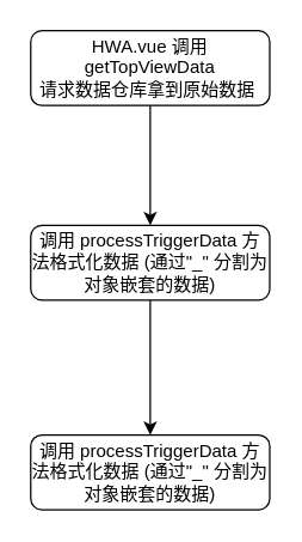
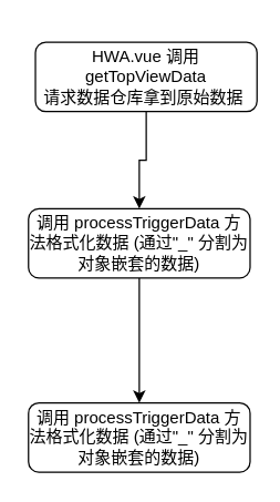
  <mxCell id="0" />
  <mxCell id="1" parent="0" />
  <mxCell id="2" value="" style="edgeStyle=orthogonalEdgeStyle;rounded=0;orthogonalLoop=1;jettySize=auto;html=1;" edge="1" parent="1" source="3" target="5"><mxGeometry relative="1" as="geometry" /></mxCell>
- <mxCell id="3" value="HWA.vue&amp;nbsp;调用getTopViewData&lt;br&gt;&lt;span style=&quot;background-color: initial;&quot;&gt;请求数据仓库拿到原始数据&amp;nbsp;&lt;/span&gt;" style="rounded=1;whiteSpace=wrap;html=1;fontSize=12;glass=0;strokeWidth=1;shadow=0;" parent="1" vertex="1"><mxGeometry x="20" y="20" width="160" height="50" as="geometry" /></mxCell>
+ <mxCell id="3" value="HWA.vue&amp;nbsp;调用getTopViewData&lt;br&gt;&lt;span style=&quot;background-color: initial;&quot;&gt;请求数据仓库拿到原始数据&amp;nbsp;&lt;/span&gt;" style="rounded=1;whiteSpace=wrap;html=1;fontSize=12;glass=0;strokeWidth=1;shadow=0;" parent="1" vertex="1"><mxGeometry x="25" y="30" width="160" height="50" as="geometry" /></mxCell>
  <mxCell id="4" value="" style="edgeStyle=orthogonalEdgeStyle;rounded=0;orthogonalLoop=1;jettySize=auto;html=1;" edge="1" parent="1" source="5" target="6"><mxGeometry relative="1" as="geometry" /></mxCell>
  <mxCell id="5" value="调用&amp;nbsp;processTriggerData&amp;nbsp;方法格式化数据 (通过&quot;_&quot;&amp;nbsp;分割为对象嵌套的数据)" style="rounded=1;whiteSpace=wrap;html=1;fontSize=12;glass=0;strokeWidth=1;shadow=0;" vertex="1" parent="1"><mxGeometry x="20" y="150" width="160" height="50" as="geometry" /></mxCell>
  <mxCell id="6" value="调用&amp;nbsp;processTriggerData&amp;nbsp;方法格式化数据 (通过&quot;_&quot;&amp;nbsp;分割为对象嵌套的数据)" style="rounded=1;whiteSpace=wrap;html=1;fontSize=12;glass=0;strokeWidth=1;shadow=0;" vertex="1" parent="1"><mxGeometry x="20" y="290" width="160" height="50" as="geometry" /></mxCell>
